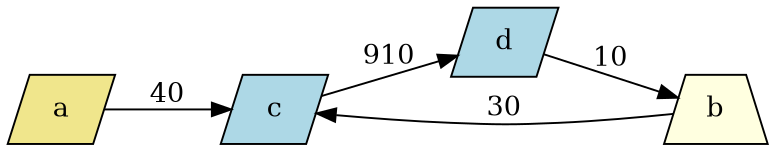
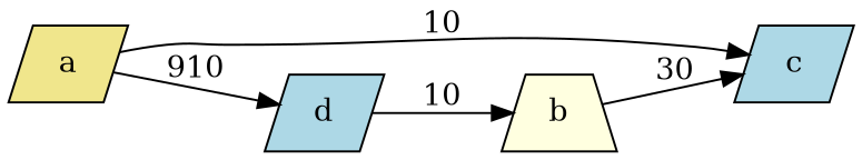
  strict digraph {
    rankdir=LR
    node [fillcolor=lightblue penwidth=1.0 shape=parallelogram style=filled]
    edge [penwidth=1.0]
    a [fillcolor=khaki]
    c
    d
    b [fillcolor=lightyellow shape=trapezium]
-   a -> c [label=40]
-   c -> d [label=910]
+   a -> c [label=10]
+   a -> d [label=910]
    d -> b [label=10]
    b -> c [label=30]
  }
